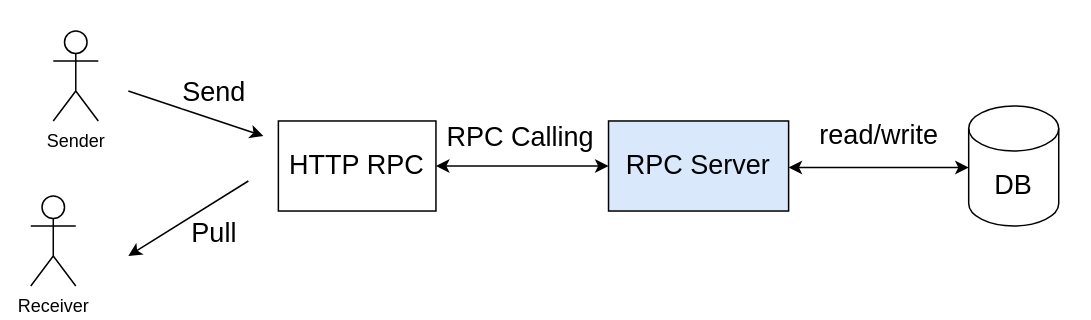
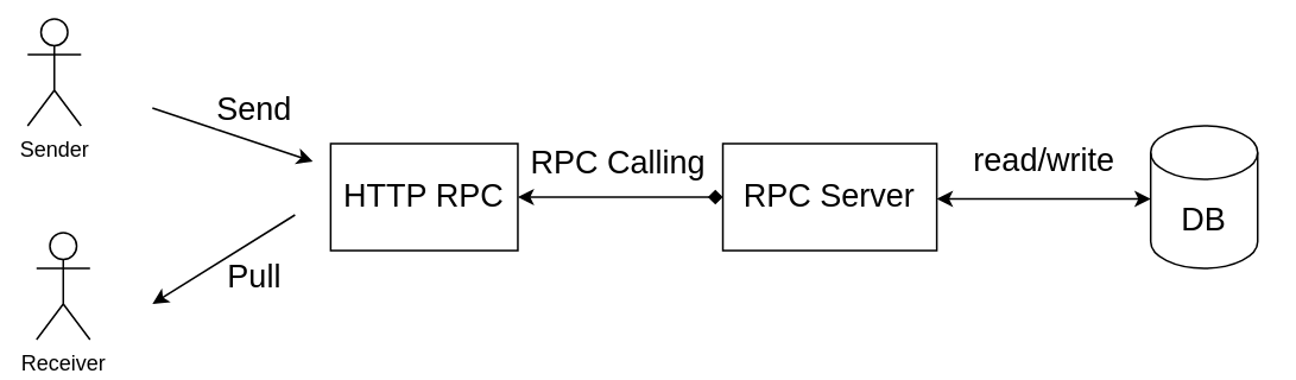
  <mxCell id="0" />
  <mxCell id="1" parent="0" />
- <mxCell id="2" value="Sender" style="shape=umlActor;verticalLabelPosition=bottom;verticalAlign=top;html=1;outlineConnect=0;" vertex="1" parent="1"><mxGeometry x="35" y="20" width="30" height="60" as="geometry" /></mxCell>
+ <mxCell id="2" value="Sender" style="shape=umlActor;verticalLabelPosition=bottom;verticalAlign=top;html=1;outlineConnect=0;" vertex="1" parent="1"><mxGeometry x="15" y="10" width="30" height="60" as="geometry" /></mxCell>
  <mxCell id="3" value="Receiver" style="shape=umlActor;verticalLabelPosition=bottom;verticalAlign=top;html=1;outlineConnect=0;" vertex="1" parent="1"><mxGeometry x="20" y="130" width="30" height="60" as="geometry" /></mxCell>
  <mxCell id="4" value="" style="endArrow=classic;html=1;rounded=0;" edge="1" parent="1"><mxGeometry width="50" height="50" relative="1" as="geometry"><mxPoint x="85" y="60" as="sourcePoint" /><mxPoint x="175" y="90" as="targetPoint" /></mxGeometry></mxCell>
  <mxCell id="5" value="&lt;font style=&quot;font-size: 18px;&quot;&gt;Send&lt;/font&gt;" style="edgeLabel;html=1;align=center;verticalAlign=middle;resizable=0;points=[];" vertex="1" connectable="0" parent="4"><mxGeometry x="0.293" y="-4" relative="1" as="geometry"><mxPoint y="-23" as="offset" /></mxGeometry></mxCell>
  <mxCell id="6" value="" style="endArrow=classic;html=1;rounded=0;" edge="1" parent="1"><mxGeometry width="50" height="50" relative="1" as="geometry"><mxPoint x="165" y="120" as="sourcePoint" /><mxPoint x="85" y="170" as="targetPoint" /></mxGeometry></mxCell>
  <mxCell id="7" value="&lt;font style=&quot;font-size: 18px;&quot;&gt;Pull&lt;/font&gt;" style="edgeLabel;html=1;align=center;verticalAlign=middle;resizable=0;points=[];" vertex="1" connectable="0" parent="6"><mxGeometry x="-0.088" y="1" relative="1" as="geometry"><mxPoint x="12" y="11" as="offset" /></mxGeometry></mxCell>
  <mxCell id="8" value="&lt;font style=&quot;font-size: 18px;&quot;&gt;HTTP RPC&lt;/font&gt;" style="rounded=0;whiteSpace=wrap;html=1;" vertex="1" parent="1"><mxGeometry x="185" y="80" width="105" height="60" as="geometry" /></mxCell>
- <mxCell id="9" value="&lt;font style=&quot;font-size: 18px;&quot;&gt;RPC Server&lt;/font&gt;" style="rounded=0;whiteSpace=wrap;html=1;fillColor=#dae8fc;" vertex="1" parent="1"><mxGeometry x="405" y="80" width="120" height="60" as="geometry" /></mxCell>
- <mxCell id="10" value="" style="endArrow=classic;startArrow=classic;html=1;rounded=0;exitX=1;exitY=0.5;exitDx=0;exitDy=0;entryX=0;entryY=0.5;entryDx=0;entryDy=0;" edge="1" parent="1" source="8" target="9"><mxGeometry width="50" height="50" relative="1" as="geometry"><mxPoint x="305" y="140" as="sourcePoint" /><mxPoint x="355" y="90" as="targetPoint" /></mxGeometry></mxCell>
+ <mxCell id="9" value="&lt;font style=&quot;font-size: 18px;&quot;&gt;RPC Server&lt;/font&gt;" style="rounded=0;whiteSpace=wrap;html=1;" vertex="1" parent="1"><mxGeometry x="405" y="80" width="120" height="60" as="geometry" /></mxCell>
+ <mxCell id="10" value="" style="endArrow=diamond;startArrow=classic;html=1;rounded=0;exitX=1;exitY=0.5;exitDx=0;exitDy=0;entryX=0;entryY=0.5;entryDx=0;entryDy=0;" edge="1" parent="1" source="8" target="9"><mxGeometry width="50" height="50" relative="1" as="geometry"><mxPoint x="305" y="140" as="sourcePoint" /><mxPoint x="355" y="90" as="targetPoint" /></mxGeometry></mxCell>
  <mxCell id="11" value="&lt;font style=&quot;font-size: 18px;&quot;&gt;RPC Calling&lt;/font&gt;" style="edgeLabel;html=1;align=center;verticalAlign=middle;resizable=0;points=[];" vertex="1" connectable="0" parent="10"><mxGeometry x="0.304" y="2" relative="1" as="geometry"><mxPoint x="-20" y="-18" as="offset" /></mxGeometry></mxCell>
  <mxCell id="12" value="&lt;font style=&quot;font-size: 18px;&quot;&gt;DB&lt;/font&gt;" style="shape=cylinder3;whiteSpace=wrap;html=1;boundedLbl=1;backgroundOutline=1;size=15;" vertex="1" parent="1"><mxGeometry x="645" y="70" width="60" height="80" as="geometry" /></mxCell>
  <mxCell id="13" value="&lt;font style=&quot;font-size: 18px;&quot;&gt;read/write&lt;/font&gt;" style="endArrow=classic;startArrow=classic;html=1;rounded=0;exitX=1;exitY=0.5;exitDx=0;exitDy=0;entryX=0;entryY=0.5;entryDx=0;entryDy=0;entryPerimeter=0;" edge="1" parent="1"><mxGeometry y="21" width="50" height="50" relative="1" as="geometry"><mxPoint x="525" y="111" as="sourcePoint" /><mxPoint x="645" y="111" as="targetPoint" /><mxPoint as="offset" /></mxGeometry></mxCell>
